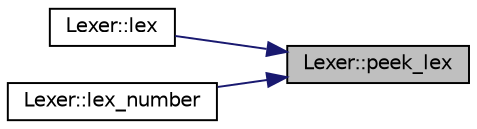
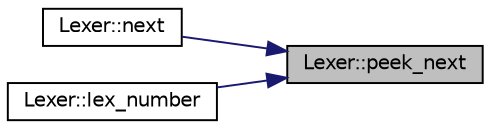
  digraph {
    rankdir=RL
    node [color=black fillcolor=white fontname=Helvetica fontsize=10 shape=record style=filled]
    edge [color=midnightblue dir=back fontname=Helvetica fontsize=10 labelfontname=Helvetica labelfontsize=10 style=solid]
-   n1 [fillcolor=grey75 fontcolor=black height=0.2 label="Lexer::peek_lex" width=0.4]
-   n2 [height=0.2 label="Lexer::lex" width=0.4]
+   n1 [fillcolor=grey75 fontcolor=black height=0.2 label="Lexer::peek_next" width=0.4]
+   n2 [height=0.2 label="Lexer::next" width=0.4]
    n3 [height=0.2 label="Lexer::lex_number" width=0.4]
    n1 -> n2
    n1 -> n3
  }
